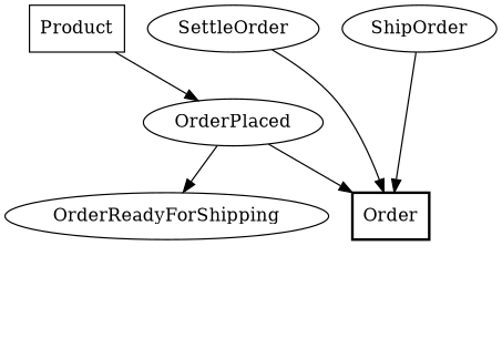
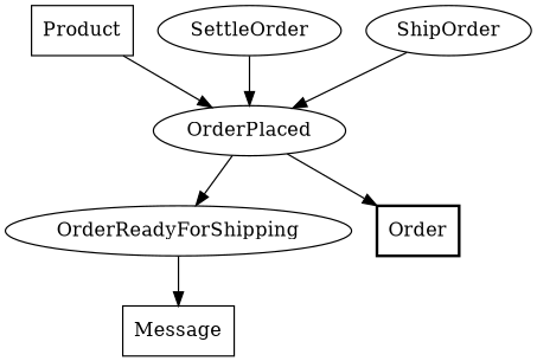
  digraph {
    splines=spline
    node [shape=ellipse]
    edge [style=solid]
+   Message [shape=box]
    OrderReadyForShipping
    Order [shape=box style=bold]
    ShipOrder
    OrderPlaced
    SettleOrder
    Product [shape=box]
-   ShipOrder -> Order
+   OrderReadyForShipping -> Message
+   ShipOrder -> OrderPlaced
    OrderPlaced -> OrderReadyForShipping
    OrderPlaced -> Order
-   SettleOrder -> Order
+   SettleOrder -> OrderPlaced
    Product -> OrderPlaced
  }
